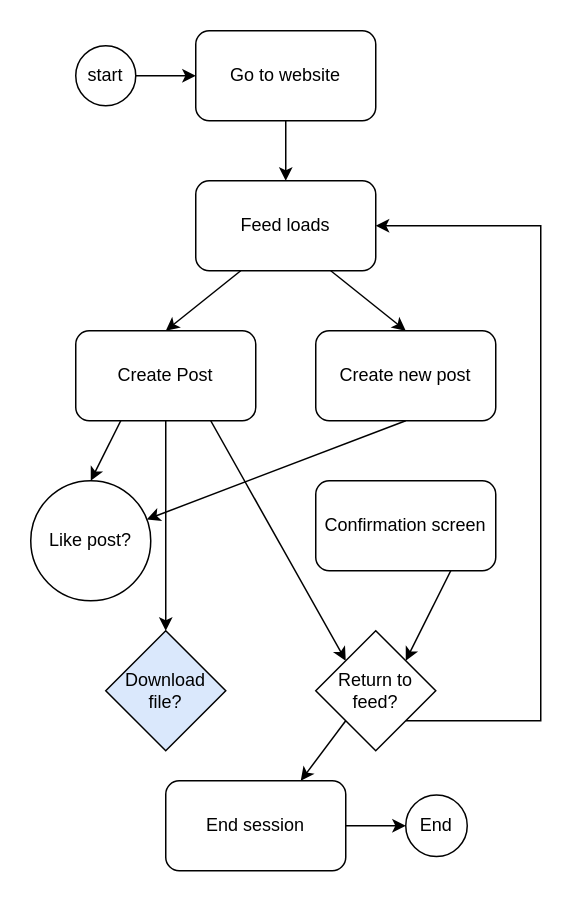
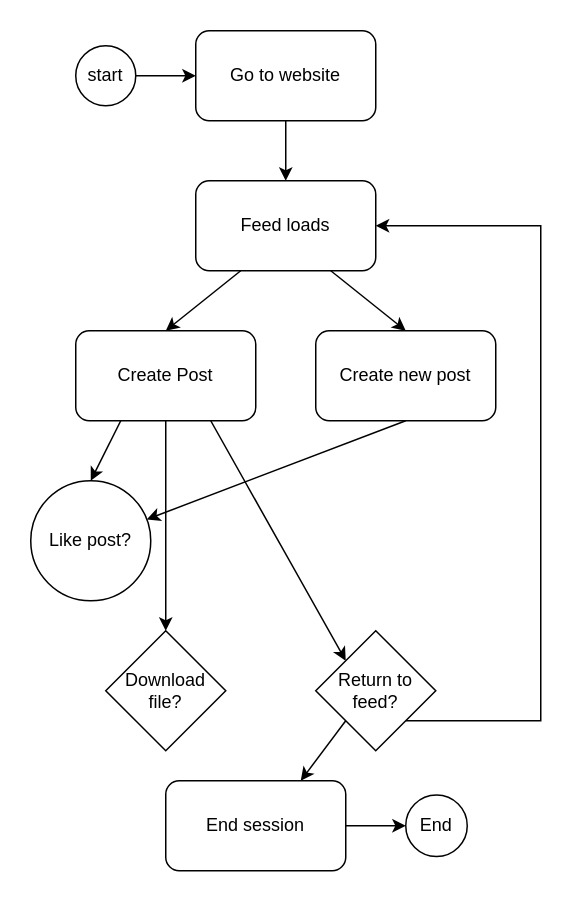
  <mxCell id="0" />
  <mxCell id="1" parent="0" />
  <mxCell id="2" value="start" style="ellipse;whiteSpace=wrap;html=1;aspect=fixed;" vertex="1" parent="1"><mxGeometry x="50" y="30" width="40" height="40" as="geometry" /></mxCell>
  <mxCell id="3" value="Go to website" style="rounded=1;whiteSpace=wrap;html=1;" vertex="1" parent="1"><mxGeometry x="130" y="20" width="120" height="60" as="geometry" /></mxCell>
  <mxCell id="4" value="Feed loads" style="rounded=1;whiteSpace=wrap;html=1;" vertex="1" parent="1"><mxGeometry x="130" y="120" width="120" height="60" as="geometry" /></mxCell>
  <mxCell id="5" value="Create Post" style="rounded=1;whiteSpace=wrap;html=1;" vertex="1" parent="1"><mxGeometry x="50" y="220" width="120" height="60" as="geometry" /></mxCell>
  <mxCell id="6" value="Create new post" style="rounded=1;whiteSpace=wrap;html=1;" vertex="1" parent="1"><mxGeometry x="210" y="220" width="120" height="60" as="geometry" /></mxCell>
  <mxCell id="7" value="Like post?" style="ellipse;whiteSpace=wrap;html=1;" vertex="1" parent="1"><mxGeometry x="20" y="320" width="80" height="80" as="geometry" /></mxCell>
- <mxCell id="8" value="Download file?" style="rhombus;whiteSpace=wrap;html=1;fillColor=#dae8fc;" vertex="1" parent="1"><mxGeometry x="70" y="420" width="80" height="80" as="geometry" /></mxCell>
+ <mxCell id="8" value="Download file?" style="rhombus;whiteSpace=wrap;html=1;" vertex="1" parent="1"><mxGeometry x="70" y="420" width="80" height="80" as="geometry" /></mxCell>
  <mxCell id="9" value="" style="endArrow=classic;html=1;rounded=0;exitX=0.5;exitY=1;exitDx=0;exitDy=0;" edge="1" parent="1" source="3" target="4"><mxGeometry width="50" height="50" relative="1" as="geometry"><mxPoint x="400" y="360" as="sourcePoint" /><mxPoint x="450" y="310" as="targetPoint" /></mxGeometry></mxCell>
  <mxCell id="10" value="" style="endArrow=classic;html=1;rounded=0;exitX=0.25;exitY=1;exitDx=0;exitDy=0;entryX=0.5;entryY=0;entryDx=0;entryDy=0;" edge="1" parent="1" source="4" target="5"><mxGeometry width="50" height="50" relative="1" as="geometry"><mxPoint x="170" y="190" as="sourcePoint" /><mxPoint x="450" y="310" as="targetPoint" /></mxGeometry></mxCell>
  <mxCell id="11" value="" style="endArrow=classic;html=1;rounded=0;exitX=0.75;exitY=1;exitDx=0;exitDy=0;entryX=0.5;entryY=0;entryDx=0;entryDy=0;" edge="1" parent="1" source="4" target="6"><mxGeometry width="50" height="50" relative="1" as="geometry"><mxPoint x="400" y="360" as="sourcePoint" /><mxPoint x="450" y="310" as="targetPoint" /></mxGeometry></mxCell>
  <mxCell id="12" value="" style="endArrow=classic;html=1;rounded=0;exitX=0.25;exitY=1;exitDx=0;exitDy=0;entryX=0.5;entryY=0;entryDx=0;entryDy=0;" edge="1" parent="1" source="5" target="7"><mxGeometry width="50" height="50" relative="1" as="geometry"><mxPoint x="400" y="360" as="sourcePoint" /><mxPoint x="450" y="310" as="targetPoint" /></mxGeometry></mxCell>
  <mxCell id="13" value="" style="endArrow=classic;html=1;rounded=0;exitX=0.5;exitY=1;exitDx=0;exitDy=0;" edge="1" parent="1" source="5"><mxGeometry width="50" height="50" relative="1" as="geometry"><mxPoint x="400" y="360" as="sourcePoint" /><mxPoint x="110" y="420" as="targetPoint" /></mxGeometry></mxCell>
- <mxCell id="14" value="Confirmation screen" style="rounded=1;whiteSpace=wrap;html=1;" vertex="1" parent="1"><mxGeometry x="210" y="320" width="120" height="60" as="geometry" /></mxCell>
  <mxCell id="15" value="" style="endArrow=classic;html=1;rounded=0;exitX=0.5;exitY=1;exitDx=0;exitDy=0;" edge="1" parent="1" source="6" target="7"><mxGeometry width="50" height="50" relative="1" as="geometry"><mxPoint x="400" y="360" as="sourcePoint" /><mxPoint x="450" y="310" as="targetPoint" /></mxGeometry></mxCell>
- <mxCell id="16" value="" style="endArrow=classic;html=1;rounded=0;exitX=0.75;exitY=1;exitDx=0;exitDy=0;entryX=1;entryY=0;entryDx=0;entryDy=0;" edge="1" parent="1" source="14" target="21"><mxGeometry width="50" height="50" relative="1" as="geometry"><mxPoint x="400" y="360" as="sourcePoint" /><mxPoint x="270" y="420" as="targetPoint" /></mxGeometry></mxCell>
  <mxCell id="17" value="" style="endArrow=classic;html=1;rounded=0;exitX=0.75;exitY=1;exitDx=0;exitDy=0;entryX=0;entryY=0;entryDx=0;entryDy=0;" edge="1" parent="1" source="5" target="21"><mxGeometry width="50" height="50" relative="1" as="geometry"><mxPoint x="400" y="360" as="sourcePoint" /><mxPoint x="170" y="390" as="targetPoint" /></mxGeometry></mxCell>
  <mxCell id="18" value="" style="endArrow=classic;html=1;rounded=0;exitX=1;exitY=0.5;exitDx=0;exitDy=0;entryX=0;entryY=0.5;entryDx=0;entryDy=0;" edge="1" parent="1" source="2" target="3"><mxGeometry width="50" height="50" relative="1" as="geometry"><mxPoint x="400" y="250" as="sourcePoint" /><mxPoint x="450" y="200" as="targetPoint" /></mxGeometry></mxCell>
  <mxCell id="19" value="End session" style="rounded=1;whiteSpace=wrap;html=1;" vertex="1" parent="1"><mxGeometry x="110" y="520" width="120" height="60" as="geometry" /></mxCell>
  <mxCell id="20" value="" style="endArrow=classic;html=1;rounded=0;entryX=1;entryY=0.5;entryDx=0;entryDy=0;exitX=1;exitY=1;exitDx=0;exitDy=0;" edge="1" parent="1" source="21" target="4"><mxGeometry width="50" height="50" relative="1" as="geometry"><mxPoint x="360" y="550" as="sourcePoint" /><mxPoint x="380" y="140" as="targetPoint" /><Array as="points"><mxPoint x="360" y="480" /><mxPoint x="360" y="150" /></Array></mxGeometry></mxCell>
  <mxCell id="21" value="&lt;div&gt;Return to feed?&lt;/div&gt;" style="rhombus;whiteSpace=wrap;html=1;" vertex="1" parent="1"><mxGeometry x="210" y="420" width="80" height="80" as="geometry" /></mxCell>
  <mxCell id="22" value="" style="endArrow=classic;html=1;rounded=0;exitX=0;exitY=1;exitDx=0;exitDy=0;entryX=0.75;entryY=0;entryDx=0;entryDy=0;" edge="1" parent="1" source="21" target="19"><mxGeometry width="50" height="50" relative="1" as="geometry"><mxPoint x="400" y="570" as="sourcePoint" /><mxPoint x="450" y="520" as="targetPoint" /></mxGeometry></mxCell>
  <mxCell id="23" value="End" style="ellipse;whiteSpace=wrap;html=1;aspect=fixed;" vertex="1" parent="1"><mxGeometry x="270" y="529.5" width="41" height="41" as="geometry" /></mxCell>
  <mxCell id="24" value="" style="endArrow=classic;html=1;rounded=0;exitX=1;exitY=0.5;exitDx=0;exitDy=0;" edge="1" parent="1" source="19"><mxGeometry width="50" height="50" relative="1" as="geometry"><mxPoint x="400" y="500" as="sourcePoint" /><mxPoint x="270" y="550" as="targetPoint" /></mxGeometry></mxCell>
